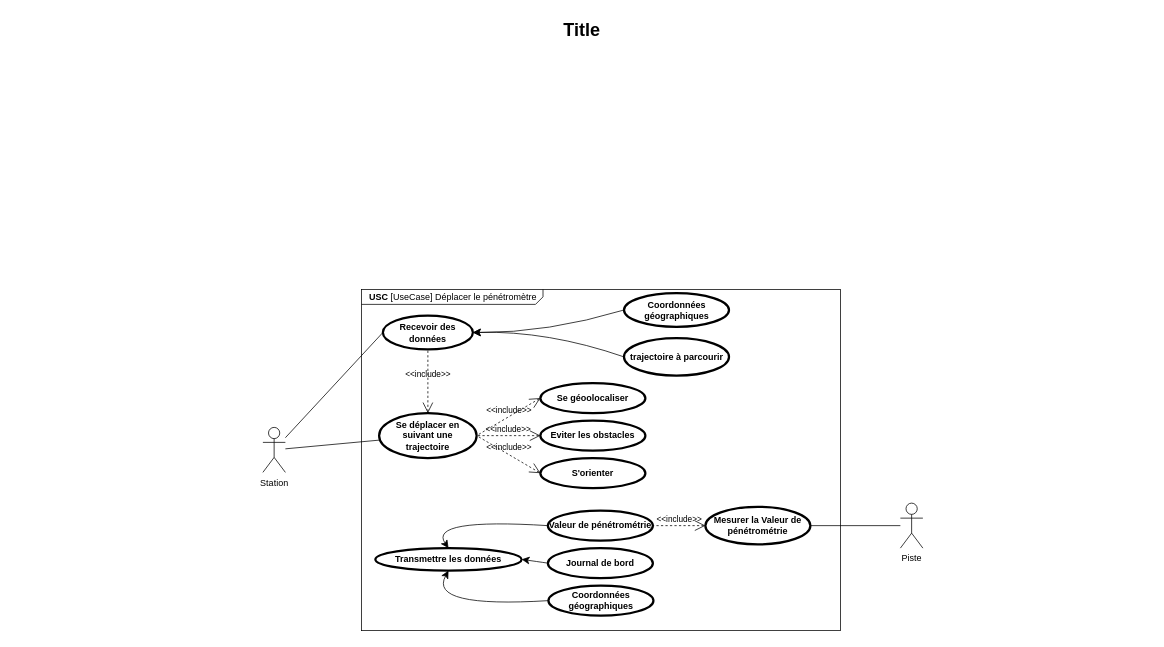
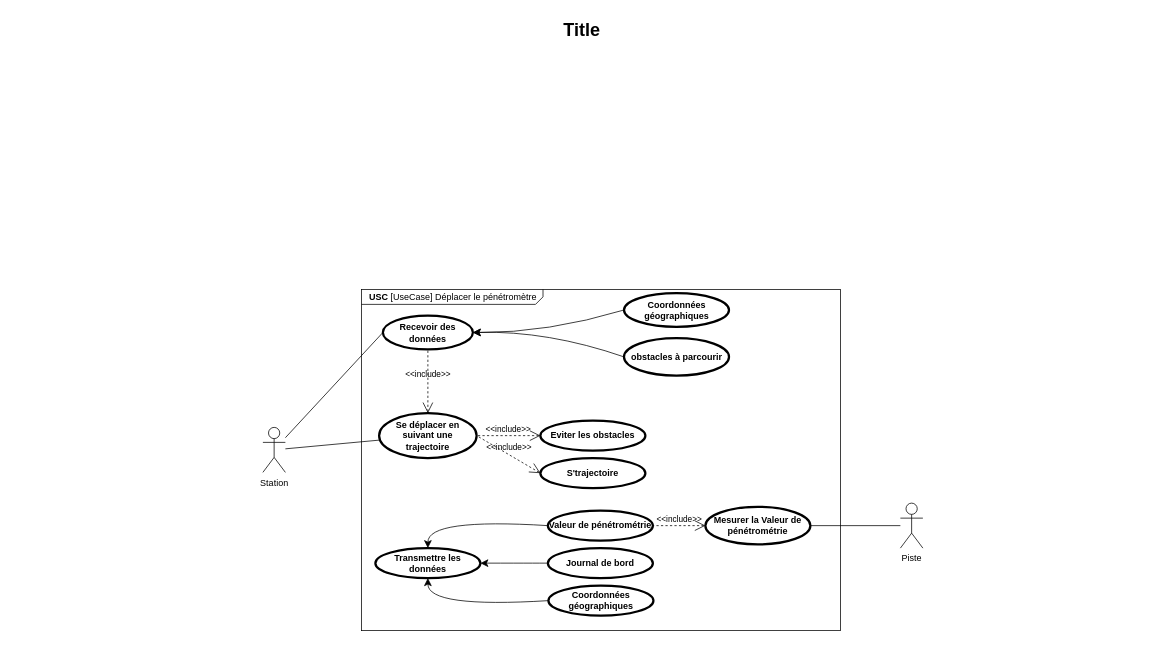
  <mxCell id="0" style=";html=1;" />
  <mxCell id="1" style=";html=1;" parent="0" />
  <mxCell id="2" value="Title" style="text;strokeColor=none;fillColor=none;html=1;fontSize=24;fontStyle=1;verticalAlign=middle;align=center;" parent="1" vertex="1"><mxGeometry x="20" y="20" width="1510" height="40" as="geometry" /></mxCell>
  <mxCell id="3" value="&lt;p style=&quot;margin: 0px ; margin-top: 4px ; margin-left: 10px ; text-align: left&quot;&gt;&lt;b&gt;USC&lt;/b&gt; [UseCase] Déplacer le pénétromètre&lt;/p&gt;" style="html=1;strokeWidth=1;shape=mxgraph.sysml.package;html=1;overflow=fill;whiteSpace=wrap;fillColor=none;gradientColor=none;fontSize=12;align=center;labelX=242.31;" vertex="1" parent="1"><mxGeometry x="481.5" y="385" width="638.5" height="455" as="geometry" /></mxCell>
  <mxCell id="4" value="Coordonnées géographiques" style="shape=ellipse;html=1;strokeWidth=3;fontStyle=1;whiteSpace=wrap;align=center;perimeter=ellipsePerimeter;" vertex="1" parent="1"><mxGeometry x="831.5" y="390" width="140" height="45" as="geometry" /></mxCell>
- <mxCell id="5" value="trajectoire à parcourir" style="shape=ellipse;html=1;strokeWidth=3;fontStyle=1;whiteSpace=wrap;align=center;perimeter=ellipsePerimeter;" vertex="1" parent="1"><mxGeometry x="831.5" y="450" width="140" height="50" as="geometry" /></mxCell>
+ <mxCell id="5" value="obstacles à parcourir" style="shape=ellipse;html=1;strokeWidth=3;fontStyle=1;whiteSpace=wrap;align=center;perimeter=ellipsePerimeter;" vertex="1" parent="1"><mxGeometry x="831.5" y="450" width="140" height="50" as="geometry" /></mxCell>
  <mxCell id="6" value="" style="edgeStyle=none;html=1;endArrow=none;verticalAlign=bottom;rounded=0;entryX=0;entryY=0.5;entryDx=0;entryDy=0;" edge="1" parent="1" source="11" target="9"><mxGeometry width="160" relative="1" as="geometry"><mxPoint x="1041.5" y="540" as="sourcePoint" /><mxPoint x="1038.5" y="515" as="targetPoint" /></mxGeometry></mxCell>
  <mxCell id="7" style="edgeStyle=orthogonalEdgeStyle;rounded=0;orthogonalLoop=1;jettySize=auto;html=1;exitX=0.5;exitY=1;exitDx=0;exitDy=0;" edge="1" parent="1"><mxGeometry relative="1" as="geometry"><mxPoint x="651.5" y="495" as="sourcePoint" /><mxPoint x="651.5" y="495" as="targetPoint" /></mxGeometry></mxCell>
  <mxCell id="8" value="Se déplacer en suivant une trajectoire" style="shape=ellipse;html=1;strokeWidth=3;fontStyle=1;whiteSpace=wrap;align=center;perimeter=ellipsePerimeter;" vertex="1" parent="1"><mxGeometry x="505" y="550" width="130" height="60" as="geometry" /></mxCell>
  <mxCell id="9" value="Recevoir des données" style="shape=ellipse;html=1;strokeWidth=3;fontStyle=1;whiteSpace=wrap;align=center;perimeter=ellipsePerimeter;" vertex="1" parent="1"><mxGeometry x="510" y="420" width="120" height="45" as="geometry" /></mxCell>
- <mxCell id="10" value="Transmettre les données" style="shape=ellipse;html=1;strokeWidth=3;fontStyle=1;whiteSpace=wrap;align=center;perimeter=ellipsePerimeter;" vertex="1" parent="1"><mxGeometry x="500" y="730" width="195" height="30" as="geometry" /></mxCell>
+ <mxCell id="10" value="Transmettre les données" style="shape=ellipse;html=1;strokeWidth=3;fontStyle=1;whiteSpace=wrap;align=center;perimeter=ellipsePerimeter;" vertex="1" parent="1"><mxGeometry x="500" y="730" width="140" height="40" as="geometry" /></mxCell>
  <mxCell id="11" value="Station" style="shape=umlActor;html=1;verticalLabelPosition=bottom;verticalAlign=top;align=center;" vertex="1" parent="1"><mxGeometry x="350" y="569" width="30" height="60" as="geometry" /></mxCell>
  <mxCell id="12" value="" style="edgeStyle=none;html=1;endArrow=none;verticalAlign=bottom;rounded=0;" edge="1" parent="1" source="11" target="8"><mxGeometry width="160" relative="1" as="geometry"><mxPoint x="876.5" y="995" as="sourcePoint" /><mxPoint x="1036.5" y="995" as="targetPoint" /></mxGeometry></mxCell>
  <mxCell id="13" value="&amp;lt;&amp;lt;include&amp;gt;&amp;gt;" style="edgeStyle=none;html=1;startArrow=open;endArrow=none;startSize=12;verticalAlign=bottom;dashed=1;labelBackgroundColor=none;rounded=0;exitX=0.5;exitY=0;exitDx=0;exitDy=0;entryX=0.5;entryY=1;entryDx=0;entryDy=0;" edge="1" parent="1" source="8" target="9"><mxGeometry width="160" relative="1" as="geometry"><mxPoint x="781.5" y="735" as="sourcePoint" /><mxPoint x="941.5" y="735" as="targetPoint" /></mxGeometry></mxCell>
  <mxCell id="14" value="" style="edgeStyle=none;curved=1;rounded=0;orthogonalLoop=1;jettySize=auto;html=1;fontSize=12;startSize=8;endSize=8;exitX=0;exitY=0.5;exitDx=0;exitDy=0;entryX=1;entryY=0.5;entryDx=0;entryDy=0;" edge="1" parent="1" source="4" target="9"><mxGeometry relative="1" as="geometry"><mxPoint x="344" y="591" as="sourcePoint" /><mxPoint x="344" y="486" as="targetPoint" /><Array as="points"><mxPoint x="730" y="443" /></Array></mxGeometry></mxCell>
  <mxCell id="15" value="" style="edgeStyle=none;curved=1;rounded=0;orthogonalLoop=1;jettySize=auto;html=1;fontSize=12;startSize=8;endSize=8;exitX=0;exitY=0.5;exitDx=0;exitDy=0;entryX=1;entryY=0.5;entryDx=0;entryDy=0;" edge="1" parent="1" source="5" target="9"><mxGeometry relative="1" as="geometry"><mxPoint x="842" y="423" as="sourcePoint" /><mxPoint x="640" y="453" as="targetPoint" /><Array as="points"><mxPoint x="730" y="440" /></Array></mxGeometry></mxCell>
- <mxCell id="16" value="Se géoolocaliser" style="shape=ellipse;html=1;strokeWidth=3;fontStyle=1;whiteSpace=wrap;align=center;perimeter=ellipsePerimeter;" vertex="1" parent="1"><mxGeometry x="720" y="510" width="140" height="40" as="geometry" /></mxCell>
  <mxCell id="17" value="Eviter les obstacles" style="shape=ellipse;html=1;strokeWidth=3;fontStyle=1;whiteSpace=wrap;align=center;perimeter=ellipsePerimeter;" vertex="1" parent="1"><mxGeometry x="720" y="560" width="140" height="40" as="geometry" /></mxCell>
- <mxCell id="18" value="S'orienter" style="shape=ellipse;html=1;strokeWidth=3;fontStyle=1;whiteSpace=wrap;align=center;perimeter=ellipsePerimeter;" vertex="1" parent="1"><mxGeometry x="720" y="610" width="140" height="40" as="geometry" /></mxCell>
+ <mxCell id="18" value="S'trajectoire" style="shape=ellipse;html=1;strokeWidth=3;fontStyle=1;whiteSpace=wrap;align=center;perimeter=ellipsePerimeter;" vertex="1" parent="1"><mxGeometry x="720" y="610" width="140" height="40" as="geometry" /></mxCell>
  <mxCell id="19" value="Valeur de pénétrométrie" style="shape=ellipse;html=1;strokeWidth=3;fontStyle=1;whiteSpace=wrap;align=center;perimeter=ellipsePerimeter;" vertex="1" parent="1"><mxGeometry x="730" y="680" width="140" height="40" as="geometry" /></mxCell>
  <mxCell id="20" value="Journal de bord" style="shape=ellipse;html=1;strokeWidth=3;fontStyle=1;whiteSpace=wrap;align=center;perimeter=ellipsePerimeter;" vertex="1" parent="1"><mxGeometry x="730" y="730" width="140" height="40" as="geometry" /></mxCell>
  <mxCell id="21" value="Coordonnées géographiques" style="shape=ellipse;html=1;strokeWidth=3;fontStyle=1;whiteSpace=wrap;align=center;perimeter=ellipsePerimeter;" vertex="1" parent="1"><mxGeometry x="730.75" y="780" width="140" height="40" as="geometry" /></mxCell>
  <mxCell id="22" value="Mesurer la Valeur de pénétrométrie" style="shape=ellipse;html=1;strokeWidth=3;fontStyle=1;whiteSpace=wrap;align=center;perimeter=ellipsePerimeter;" vertex="1" parent="1"><mxGeometry x="940" y="675" width="140" height="50" as="geometry" /></mxCell>
  <mxCell id="23" value="" style="edgeStyle=none;curved=1;rounded=0;orthogonalLoop=1;jettySize=auto;html=1;fontSize=12;startSize=8;endSize=8;exitX=0;exitY=0.5;exitDx=0;exitDy=0;entryX=0.5;entryY=0;entryDx=0;entryDy=0;" edge="1" parent="1" source="19" target="10"><mxGeometry relative="1" as="geometry"><mxPoint x="842" y="485" as="sourcePoint" /><mxPoint x="640" y="453" as="targetPoint" /><Array as="points"><mxPoint x="570" y="690" /></Array></mxGeometry></mxCell>
  <mxCell id="24" value="" style="edgeStyle=none;curved=1;rounded=0;orthogonalLoop=1;jettySize=auto;html=1;fontSize=12;startSize=8;endSize=8;exitX=0;exitY=0.5;exitDx=0;exitDy=0;entryX=1;entryY=0.5;entryDx=0;entryDy=0;" edge="1" parent="1" source="20" target="10"><mxGeometry relative="1" as="geometry"><mxPoint x="852" y="495" as="sourcePoint" /><mxPoint x="650" y="463" as="targetPoint" /></mxGeometry></mxCell>
  <mxCell id="25" value="" style="edgeStyle=none;curved=1;rounded=0;orthogonalLoop=1;jettySize=auto;html=1;fontSize=12;startSize=8;endSize=8;entryX=0.5;entryY=1;entryDx=0;entryDy=0;exitX=0;exitY=0.5;exitDx=0;exitDy=0;" edge="1" parent="1" source="21" target="10"><mxGeometry relative="1" as="geometry"><mxPoint x="862" y="505" as="sourcePoint" /><mxPoint x="660" y="473" as="targetPoint" /><Array as="points"><mxPoint x="570" y="810" /></Array></mxGeometry></mxCell>
- <mxCell id="26" value="&amp;lt;&amp;lt;include&amp;gt;&amp;gt;" style="edgeStyle=none;html=1;startArrow=open;endArrow=none;startSize=12;verticalAlign=bottom;dashed=1;labelBackgroundColor=none;rounded=0;exitX=0;exitY=0.5;exitDx=0;exitDy=0;entryX=1;entryY=0.5;entryDx=0;entryDy=0;" edge="1" parent="1" source="16" target="8"><mxGeometry width="160" relative="1" as="geometry"><mxPoint x="580" y="560" as="sourcePoint" /><mxPoint x="580" y="475" as="targetPoint" /></mxGeometry></mxCell>
  <mxCell id="27" value="&amp;lt;&amp;lt;include&amp;gt;&amp;gt;" style="edgeStyle=none;html=1;startArrow=open;endArrow=none;startSize=12;verticalAlign=bottom;dashed=1;labelBackgroundColor=none;rounded=0;exitX=0;exitY=0.5;exitDx=0;exitDy=0;entryX=1;entryY=0.5;entryDx=0;entryDy=0;" edge="1" parent="1" source="17" target="8"><mxGeometry width="160" relative="1" as="geometry"><mxPoint x="730" y="540" as="sourcePoint" /><mxPoint x="645" y="590" as="targetPoint" /></mxGeometry></mxCell>
  <mxCell id="28" value="&amp;lt;&amp;lt;include&amp;gt;&amp;gt;" style="edgeStyle=none;html=1;startArrow=open;endArrow=none;startSize=12;verticalAlign=bottom;dashed=1;labelBackgroundColor=none;rounded=0;exitX=0;exitY=0.5;exitDx=0;exitDy=0;entryX=1;entryY=0.5;entryDx=0;entryDy=0;" edge="1" parent="1" source="18" target="8"><mxGeometry width="160" relative="1" as="geometry"><mxPoint x="740" y="550" as="sourcePoint" /><mxPoint x="655" y="600" as="targetPoint" /></mxGeometry></mxCell>
  <mxCell id="29" value="&amp;lt;&amp;lt;include&amp;gt;&amp;gt;" style="edgeStyle=none;html=1;startArrow=open;endArrow=none;startSize=12;verticalAlign=bottom;dashed=1;labelBackgroundColor=none;rounded=0;exitX=0;exitY=0.5;exitDx=0;exitDy=0;entryX=1;entryY=0.5;entryDx=0;entryDy=0;" edge="1" parent="1" source="22" target="19"><mxGeometry width="160" relative="1" as="geometry"><mxPoint x="750" y="560" as="sourcePoint" /><mxPoint x="665" y="610" as="targetPoint" /></mxGeometry></mxCell>
  <mxCell id="30" value="Piste" style="shape=umlActor;html=1;verticalLabelPosition=bottom;verticalAlign=top;align=center;" vertex="1" parent="1"><mxGeometry x="1200" y="670" width="30" height="60" as="geometry" /></mxCell>
  <mxCell id="31" value="" style="edgeStyle=none;html=1;endArrow=none;verticalAlign=bottom;rounded=0;exitX=1;exitY=0.5;exitDx=0;exitDy=0;" edge="1" parent="1" source="22" target="30"><mxGeometry width="160" relative="1" as="geometry"><mxPoint x="390" y="626" as="sourcePoint" /><mxPoint x="510" y="760" as="targetPoint" /></mxGeometry></mxCell>
